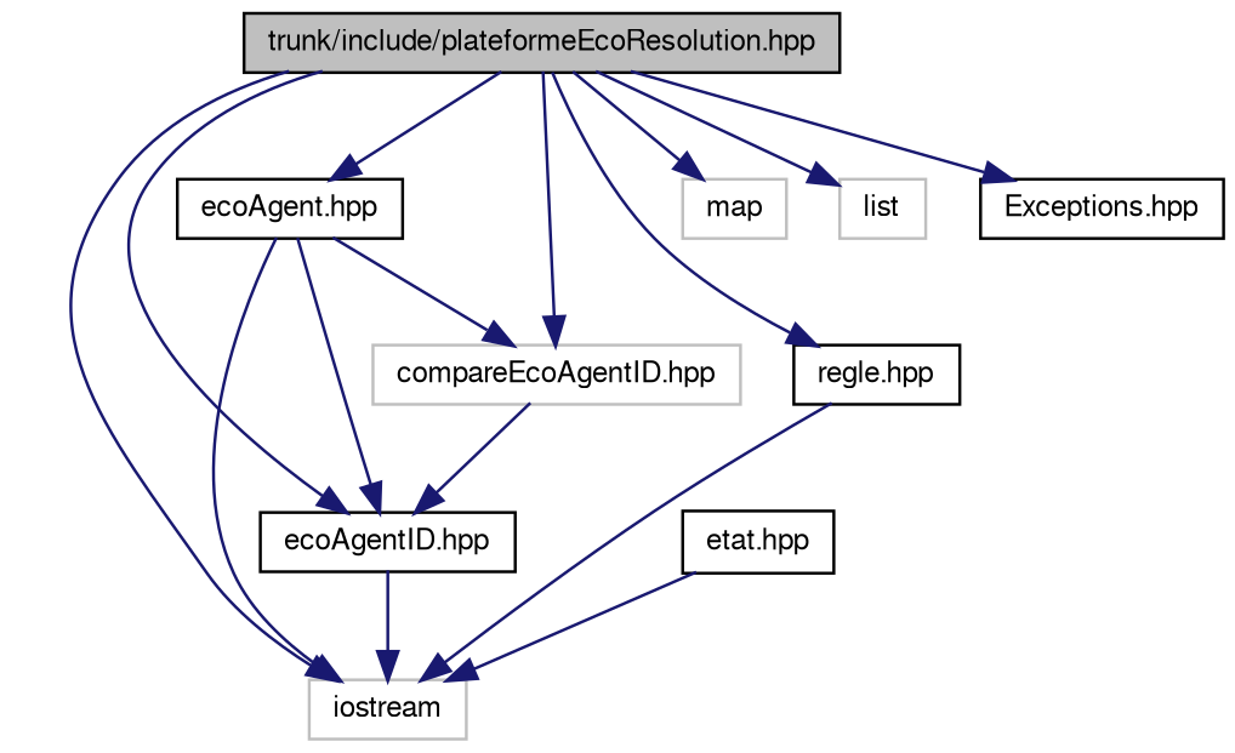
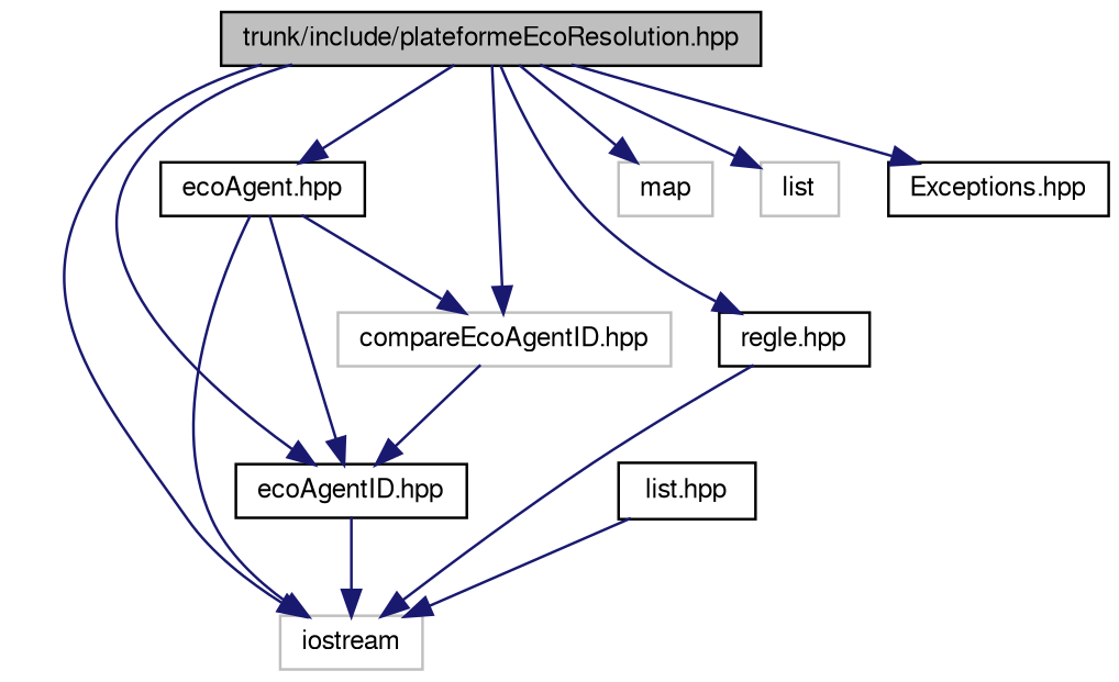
  digraph {
    node [color=black fillcolor=white fontname=FreeSans fontsize=10 shape=record style=filled]
    edge [color=midnightblue fontname=FreeSans fontsize=10 labelfontname=FreeSans labelfontsize=10 style=solid]
    n1 [fillcolor=grey75 fontcolor=black height=0.2 label="trunk/include/plateformeEcoResolution.hpp" width=0.4]
    n2 [color=grey75 height=0.2 label=iostream width=0.4]
    n3 [color=grey75 height=0.2 label=map width=0.4]
    n4 [color=grey75 height=0.2 label=list width=0.4]
    n5 [height=0.2 label="ecoAgentID.hpp" width=0.4]
    n6 [height=0.2 label="ecoAgent.hpp" width=0.4]
    n7 [height=0.2 label="regle.hpp" width=0.4]
    n8 [color=grey75 height=0.2 label="compareEcoAgentID.hpp" width=0.4]
    n9 [height=0.2 label="Exceptions.hpp" width=0.4]
-   n10 [height=0.2 label="etat.hpp" width=0.4]
+   n10 [height=0.2 label="list.hpp" width=0.4]
    n1 -> n2
    n1 -> n3
    n1 -> n4
    n1 -> n5
    n1 -> n6
    n1 -> n7
    n1 -> n8
    n1 -> n9
    n5 -> n2
    n6 -> n2
    n6 -> n5
    n6 -> n8
    n7 -> n2
    n8 -> n5
    n10 -> n2
  }
